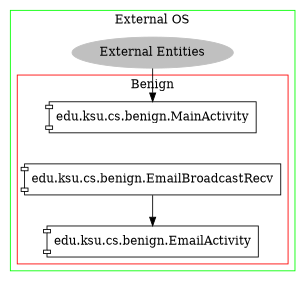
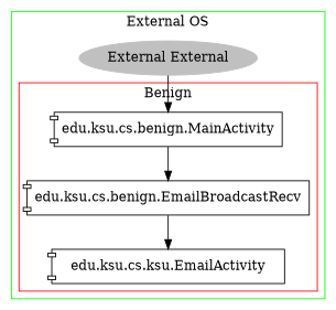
  digraph {
    rankdir=TD
    node [shape=component]
    "edu.ksu.cs.benign.MainActivity"
    "edu.ksu.cs.benign.EmailBroadcastRecv"
-   "edu.ksu.cs.benign.EmailActivity"
-   "External Entities" [color=gray shape=ellipse style=filled]
+   "edu.ksu.cs.benign.EmailActivity" [label="edu.ksu.cs.ksu.EmailActivity"]
+   "External Entities" [color=gray shape=ellipse style=filled label="External External"]
    subgraph cluster_1 {
      color=green
      label="External OS"
      "External Entities"
      subgraph cluster_2 {
        color=red
        label=Benign
        "edu.ksu.cs.benign.MainActivity"
        "edu.ksu.cs.benign.EmailBroadcastRecv"
        "edu.ksu.cs.benign.EmailActivity"
      }
    }
+   "edu.ksu.cs.benign.MainActivity" -> "edu.ksu.cs.benign.EmailBroadcastRecv"
    "edu.ksu.cs.benign.EmailBroadcastRecv" -> "edu.ksu.cs.benign.EmailActivity"
    "External Entities" -> "edu.ksu.cs.benign.MainActivity"
  }
